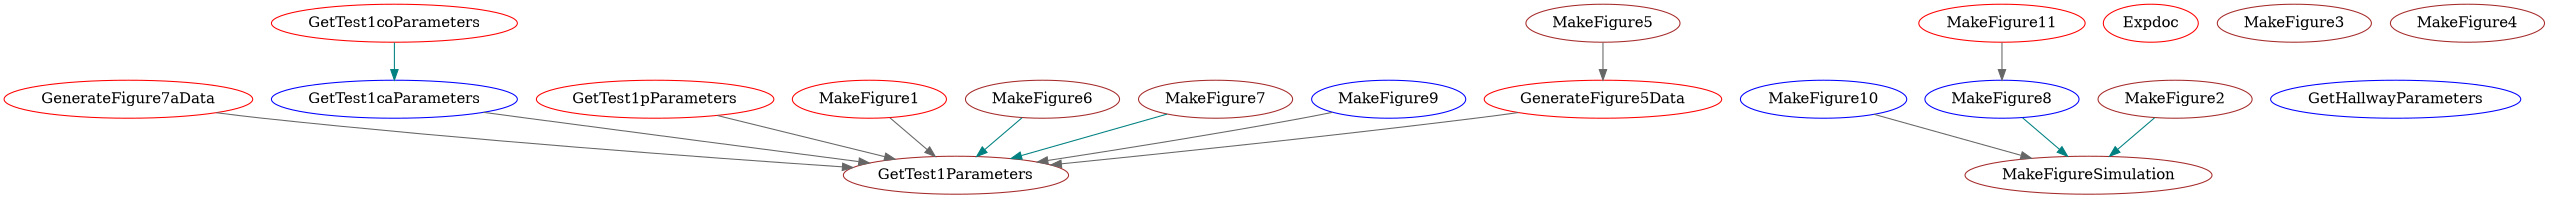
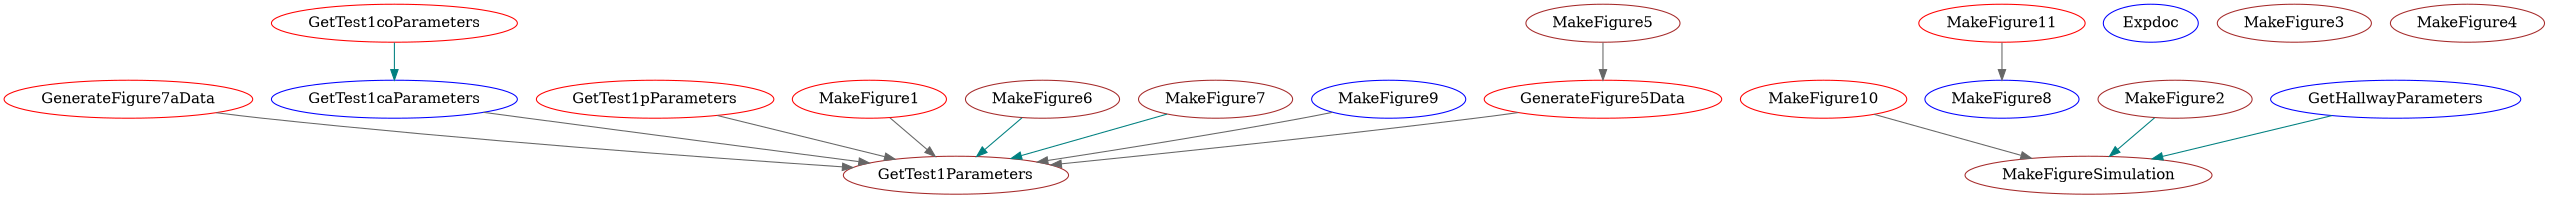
  digraph {
    node [color=brown]
    edge [color=gray40]
    GenerateFigure5Data [color=red]
    GetTest1Parameters
    GenerateFigure7aData [color=red]
    GetTest1caParameters [color=blue]
    GetTest1coParameters [color=red]
    GetTest1pParameters [color=red]
    MakeFigure1 [color=red]
-   MakeFigure10 [color=blue]
+   MakeFigure10 [color=red]
    MakeFigureSimulation
    MakeFigure11 [color=red]
    MakeFigure8 [color=blue]
    MakeFigure2
    MakeFigure5
    MakeFigure6
    MakeFigure7
    MakeFigure9 [color=blue]
-   Expdoc [color=red]
+   Expdoc [color=blue]
    GetHallwayParameters [color=blue]
    MakeFigure3
    MakeFigure4
    GenerateFigure5Data -> GetTest1Parameters
    GenerateFigure7aData -> GetTest1Parameters
    GetTest1caParameters -> GetTest1Parameters
    GetTest1coParameters -> GetTest1caParameters [color=teal]
    GetTest1pParameters -> GetTest1Parameters
    MakeFigure1 -> GetTest1Parameters
    MakeFigure10 -> MakeFigureSimulation
    MakeFigure11 -> MakeFigure8
-   MakeFigure8 -> MakeFigureSimulation [color=teal]
+   GetHallwayParameters -> MakeFigureSimulation [color=teal]
    MakeFigure2 -> MakeFigureSimulation [color=teal]
    MakeFigure5 -> GenerateFigure5Data
    MakeFigure6 -> GetTest1Parameters [color=teal]
    MakeFigure7 -> GetTest1Parameters [color=teal]
    MakeFigure9 -> GetTest1Parameters
  }
